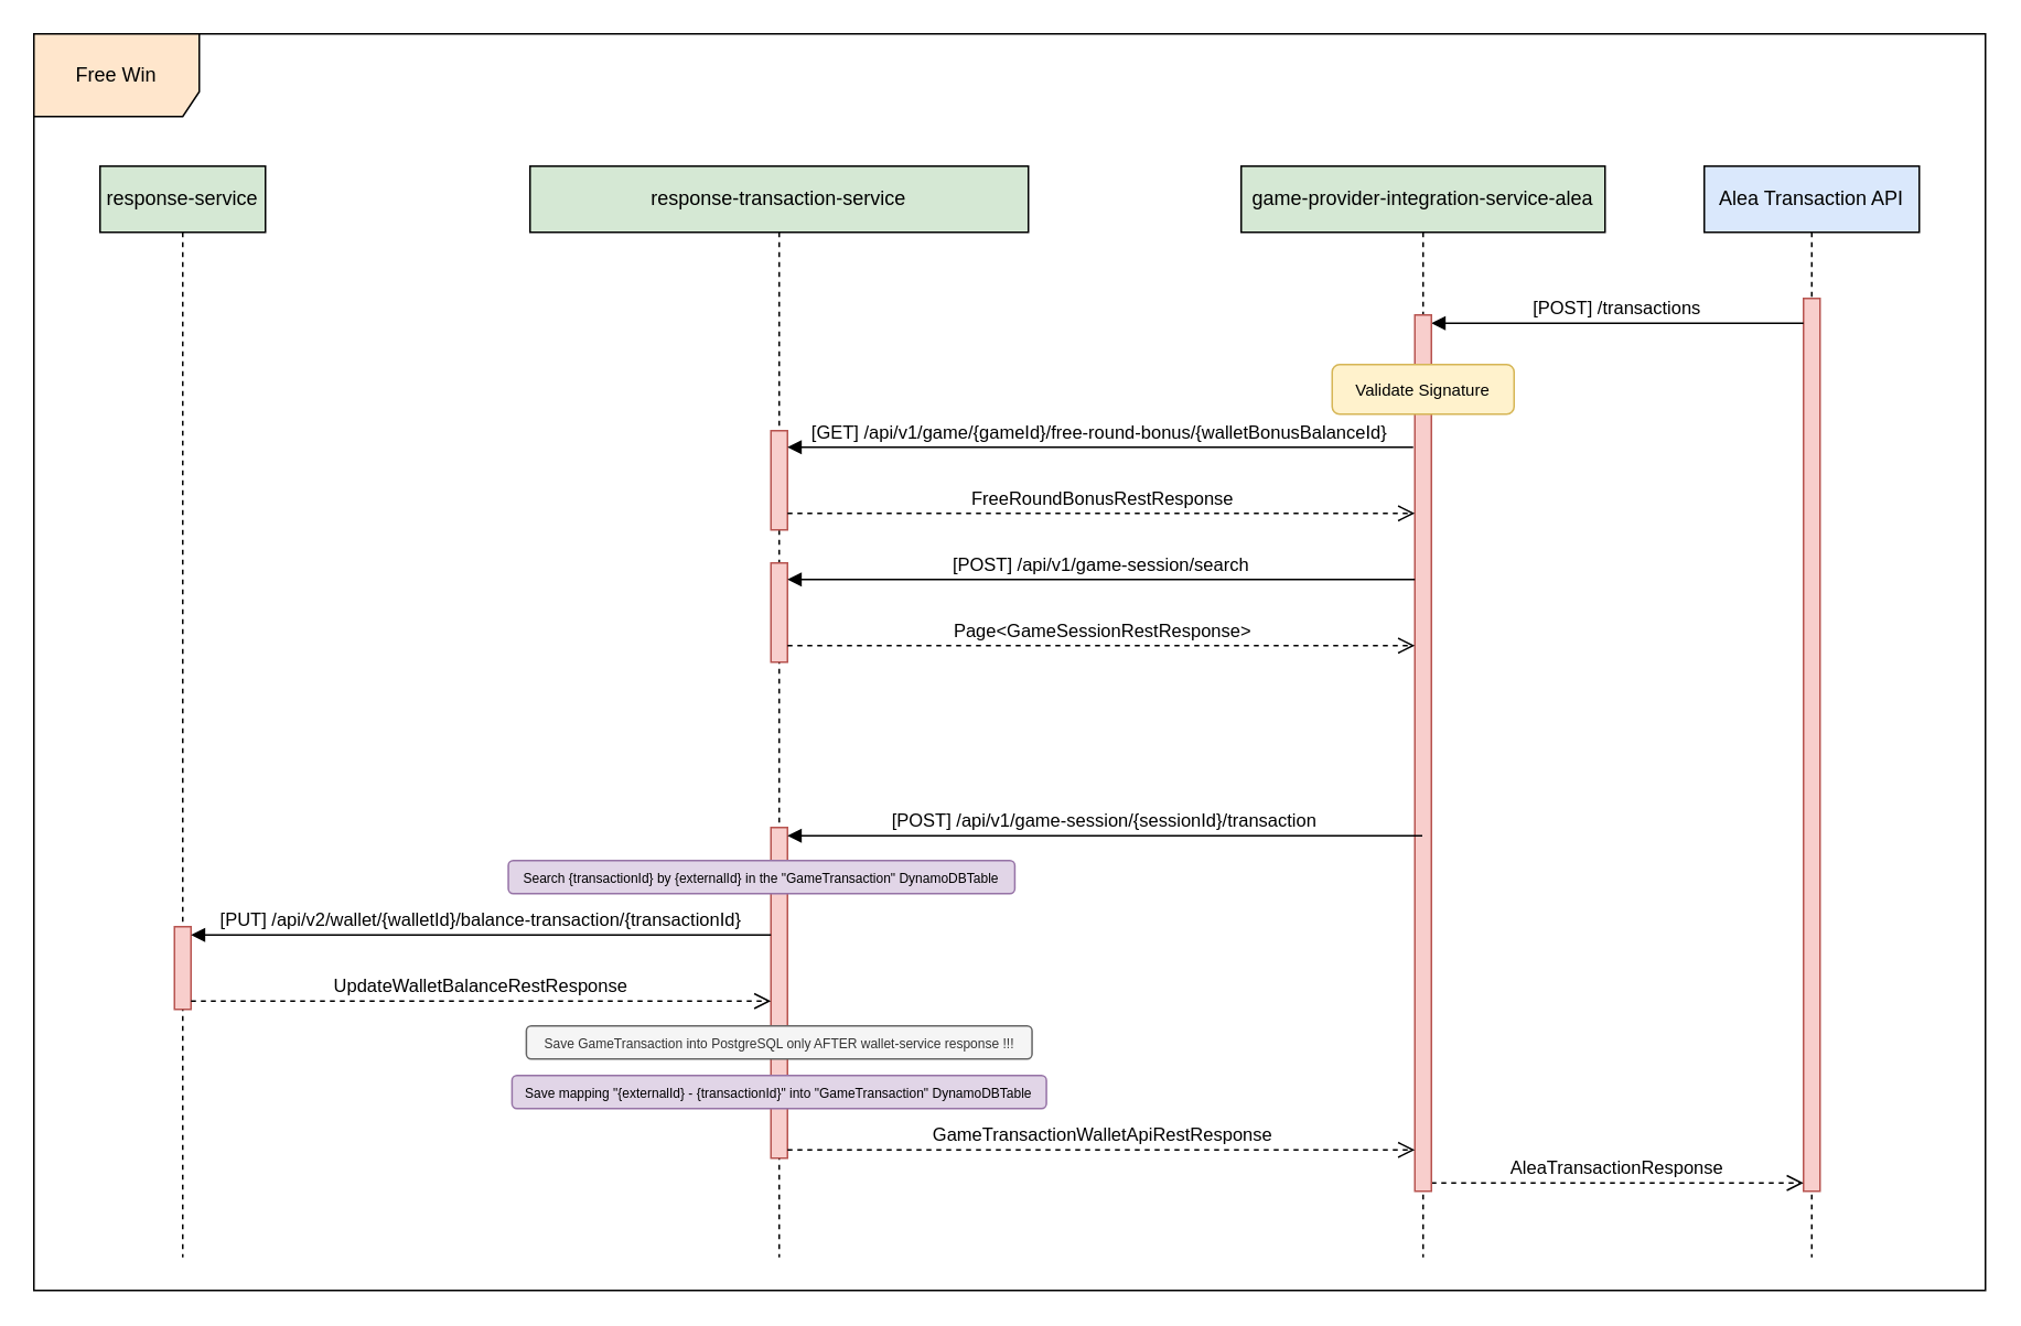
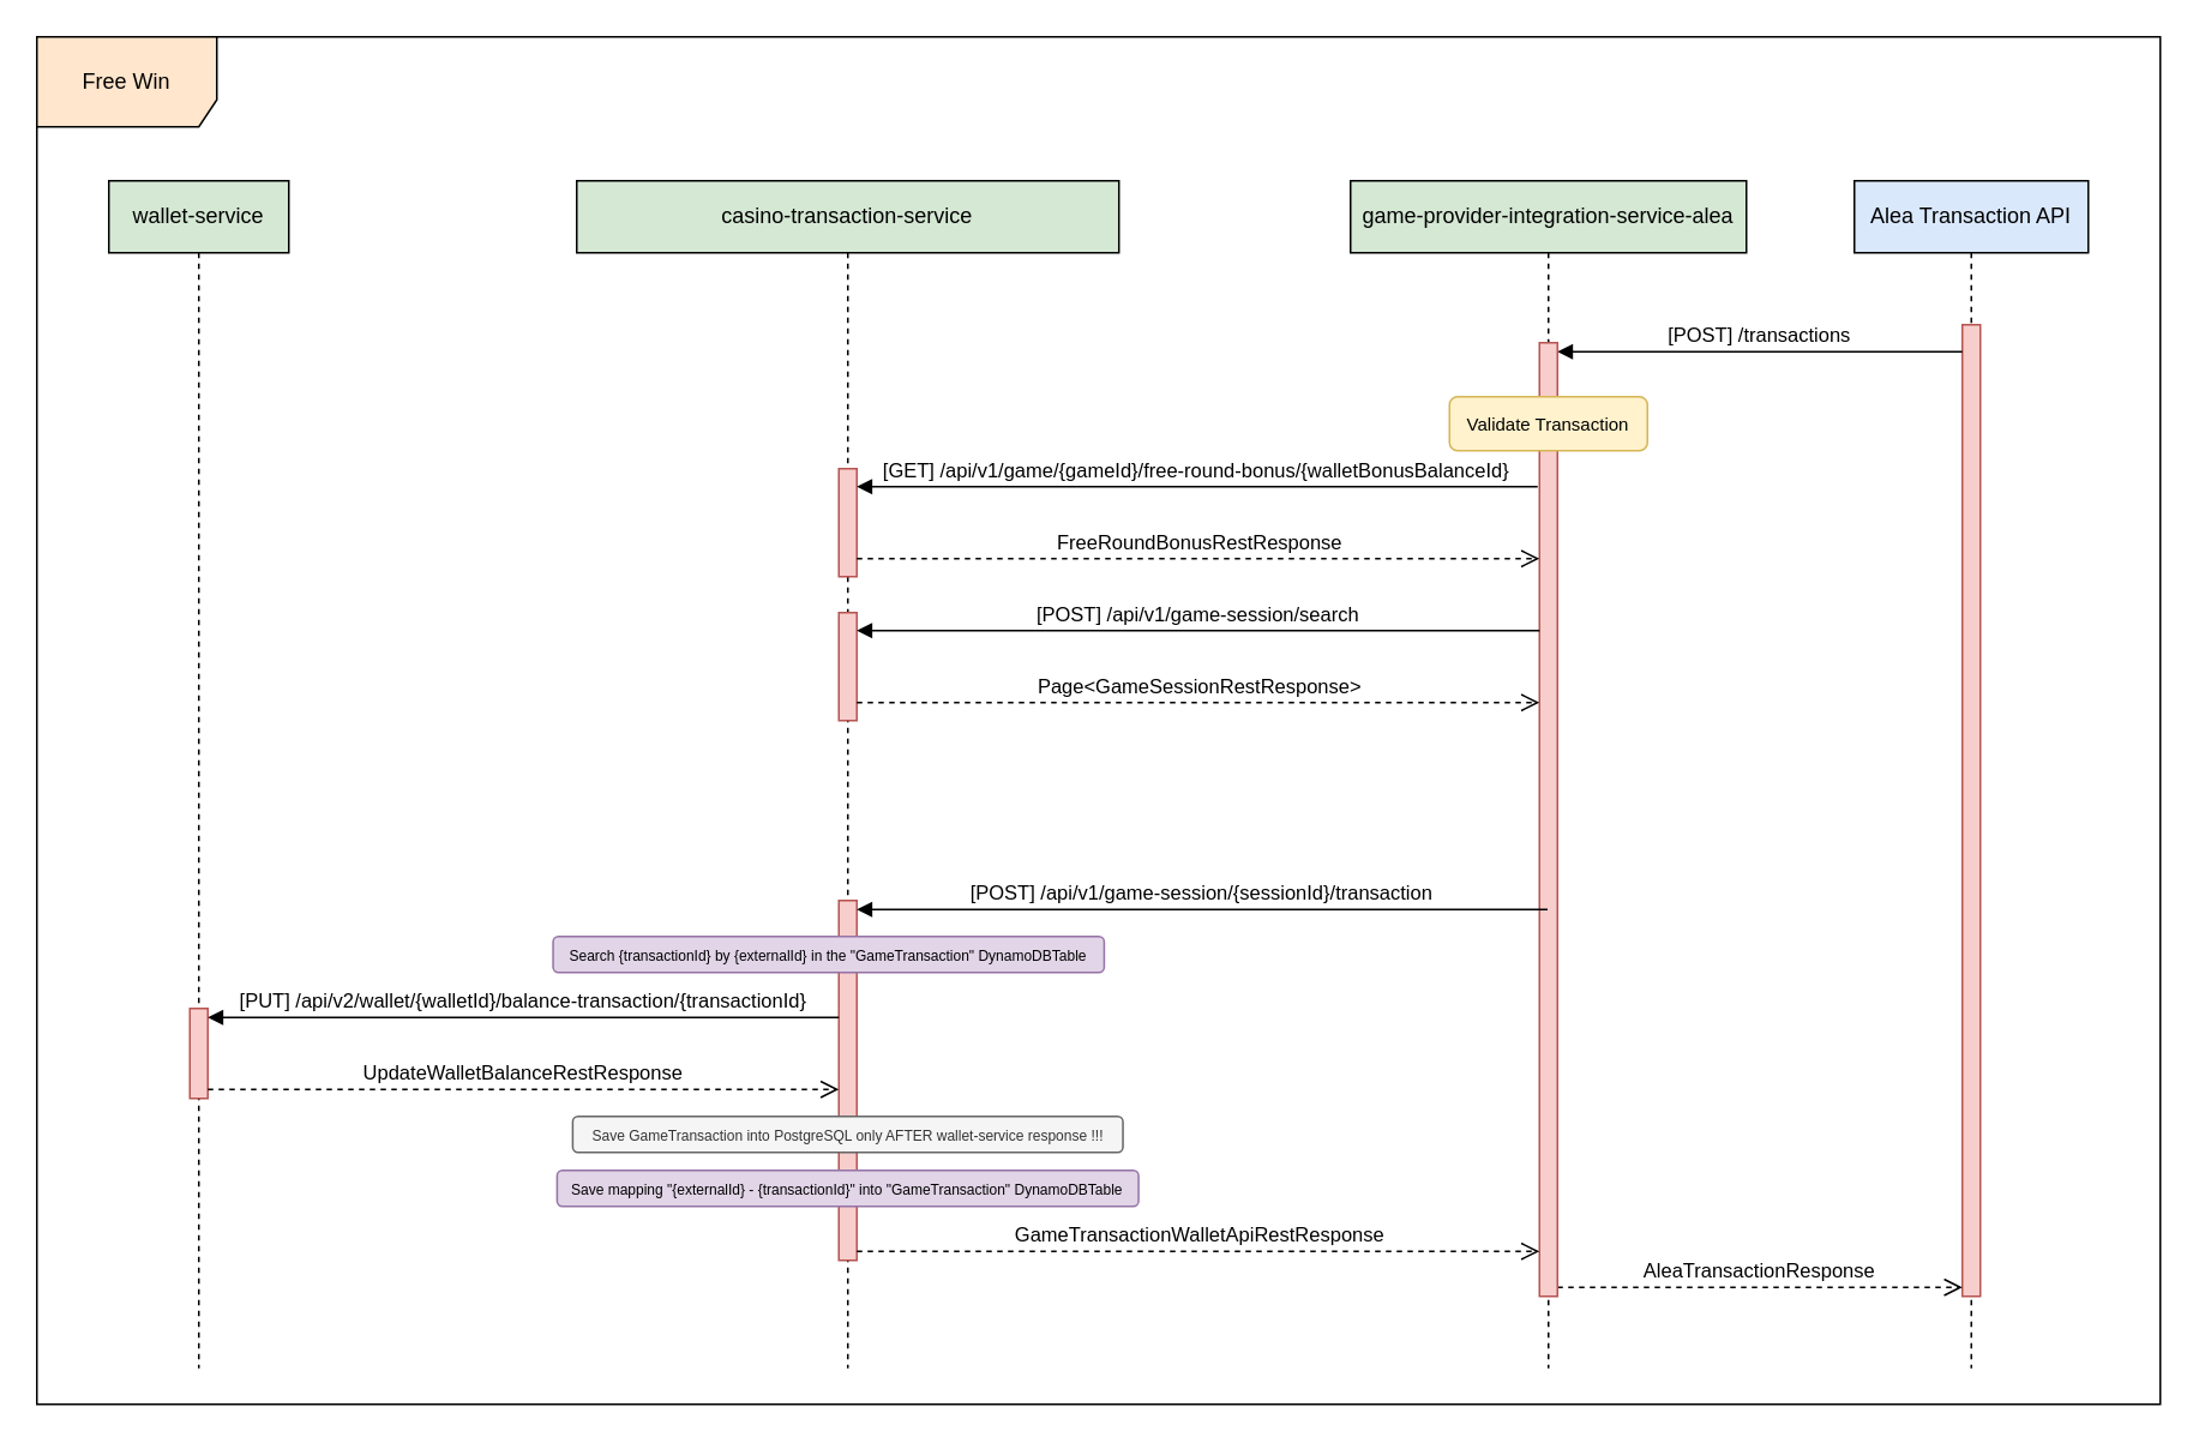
  <mxCell id="0" />
  <mxCell id="1" parent="0" />
  <mxCell id="2" value="Alea Transaction API" style="shape=umlLifeline;perimeter=lifelinePerimeter;whiteSpace=wrap;html=1;container=1;dropTarget=0;collapsible=0;recursiveResize=0;outlineConnect=0;portConstraint=eastwest;newEdgeStyle={&quot;curved&quot;:0,&quot;rounded&quot;:0};fillColor=#dae8fc;strokeColor=#000000;" parent="1" vertex="1"><mxGeometry x="1030" y="100" width="130" height="660" as="geometry" /></mxCell>
  <mxCell id="3" value="" style="html=1;points=[[0,0,0,0,5],[0,1,0,0,-5],[1,0,0,0,5],[1,1,0,0,-5]];perimeter=orthogonalPerimeter;outlineConnect=0;targetShapes=umlLifeline;portConstraint=eastwest;newEdgeStyle={&quot;curved&quot;:0,&quot;rounded&quot;:0};fillColor=#f8cecc;strokeColor=#b85450;" parent="2" vertex="1"><mxGeometry x="60" y="80" width="10" height="540" as="geometry" /></mxCell>
  <mxCell id="4" value="Free Win" style="shape=umlFrame;whiteSpace=wrap;html=1;pointerEvents=0;width=100;height=50;fillColor=#ffe6cc;strokeColor=#000000;" parent="1" vertex="1"><mxGeometry x="20" y="20" width="1180" height="760" as="geometry" /></mxCell>
  <mxCell id="5" value="[POST] /transactions" style="html=1;verticalAlign=bottom;endArrow=block;curved=0;rounded=0;entryX=1;entryY=0;entryDx=0;entryDy=5;entryPerimeter=0;" parent="1" source="3" target="19" edge="1"><mxGeometry width="80" relative="1" as="geometry"><mxPoint x="1090" y="180" as="sourcePoint" /><mxPoint x="830" y="185" as="targetPoint" /></mxGeometry></mxCell>
  <mxCell id="6" value="AleaTransactionResponse" style="html=1;verticalAlign=bottom;endArrow=open;dashed=1;endSize=8;curved=0;rounded=0;exitX=1;exitY=1;exitDx=0;exitDy=-5;exitPerimeter=0;" parent="1" source="19" target="3" edge="1"><mxGeometry x="-0.001" relative="1" as="geometry"><mxPoint x="850" y="460" as="sourcePoint" /><mxPoint x="1080" y="460" as="targetPoint" /><mxPoint as="offset" /></mxGeometry></mxCell>
- <mxCell id="7" value="response-service" style="shape=umlLifeline;perimeter=lifelinePerimeter;whiteSpace=wrap;html=1;container=1;dropTarget=0;collapsible=0;recursiveResize=0;outlineConnect=0;portConstraint=eastwest;newEdgeStyle={&quot;curved&quot;:0,&quot;rounded&quot;:0};fillColor=#d5e8d4;strokeColor=#000000;" parent="1" vertex="1"><mxGeometry x="60" y="100" width="100" height="660" as="geometry" /></mxCell>
+ <mxCell id="7" value="wallet-service" style="shape=umlLifeline;perimeter=lifelinePerimeter;whiteSpace=wrap;html=1;container=1;dropTarget=0;collapsible=0;recursiveResize=0;outlineConnect=0;portConstraint=eastwest;newEdgeStyle={&quot;curved&quot;:0,&quot;rounded&quot;:0};fillColor=#d5e8d4;strokeColor=#000000;" parent="1" vertex="1"><mxGeometry x="60" y="100" width="100" height="660" as="geometry" /></mxCell>
  <mxCell id="8" value="" style="html=1;points=[[0,0,0,0,5],[0,1,0,0,-5],[1,0,0,0,5],[1,1,0,0,-5]];perimeter=orthogonalPerimeter;outlineConnect=0;targetShapes=umlLifeline;portConstraint=eastwest;newEdgeStyle={&quot;curved&quot;:0,&quot;rounded&quot;:0};fillColor=#f8cecc;strokeColor=#b85450;" parent="7" vertex="1"><mxGeometry x="45" y="460" width="10" height="50" as="geometry" /></mxCell>
- <mxCell id="9" value="response-transaction-service" style="shape=umlLifeline;perimeter=lifelinePerimeter;whiteSpace=wrap;html=1;container=1;dropTarget=0;collapsible=0;recursiveResize=0;outlineConnect=0;portConstraint=eastwest;newEdgeStyle={&quot;curved&quot;:0,&quot;rounded&quot;:0};fillColor=#d5e8d4;strokeColor=#000000;" parent="1" vertex="1"><mxGeometry x="320" y="100" width="301.32" height="660" as="geometry" /></mxCell>
+ <mxCell id="9" value="casino-transaction-service" style="shape=umlLifeline;perimeter=lifelinePerimeter;whiteSpace=wrap;html=1;container=1;dropTarget=0;collapsible=0;recursiveResize=0;outlineConnect=0;portConstraint=eastwest;newEdgeStyle={&quot;curved&quot;:0,&quot;rounded&quot;:0};fillColor=#d5e8d4;strokeColor=#000000;" parent="1" vertex="1"><mxGeometry x="320" y="100" width="301.32" height="660" as="geometry" /></mxCell>
  <mxCell id="10" value="" style="html=1;points=[[0,0,0,0,5],[0,1,0,0,-5],[1,0,0,0,5],[1,1,0,0,-5]];perimeter=orthogonalPerimeter;outlineConnect=0;targetShapes=umlLifeline;portConstraint=eastwest;newEdgeStyle={&quot;curved&quot;:0,&quot;rounded&quot;:0};fillColor=#f8cecc;strokeColor=#b85450;" parent="9" vertex="1"><mxGeometry x="145.66" y="400" width="10" height="200" as="geometry" /></mxCell>
  <mxCell id="11" value="&lt;span style=&quot;text-wrap-mode: nowrap;&quot;&gt;&lt;font style=&quot;font-size: 8px;&quot;&gt;Save mapping &quot;{externalId} -&amp;nbsp;{transactionId}&quot; into &quot;GameTransaction&quot; DynamoDBTable&lt;/font&gt;&lt;/span&gt;" style="rounded=1;whiteSpace=wrap;html=1;fillColor=#e1d5e7;strokeColor=#9673a6;container=0;portConstraint=none;" parent="9" vertex="1"><mxGeometry x="-10.91" y="550" width="323.13" height="20" as="geometry"><mxRectangle x="-14.21" y="410" width="350" height="30" as="alternateBounds" /></mxGeometry></mxCell>
  <mxCell id="12" value="&lt;font style=&quot;font-size: 8px;&quot;&gt;&lt;span style=&quot;text-wrap-mode: nowrap; text-align: left;&quot;&gt;Save GameTransaction into PostgreSQL only AFTER wallet-service&amp;nbsp;&lt;/span&gt;&lt;span style=&quot;text-wrap-mode: nowrap; text-align: left;&quot;&gt;response&amp;nbsp;&lt;/span&gt;&lt;span style=&quot;text-wrap-mode: nowrap; text-align: left;&quot;&gt;!!!&lt;/span&gt;&lt;/font&gt;" style="rounded=1;whiteSpace=wrap;html=1;fillColor=#f5f5f5;strokeColor=#666666;container=0;portConstraint=none;fontColor=#333333;" parent="9" vertex="1"><mxGeometry x="-2.23" y="520" width="305.77" height="20" as="geometry"><mxRectangle x="-14.21" y="410" width="350" height="30" as="alternateBounds" /></mxGeometry></mxCell>
  <mxCell id="13" value="&lt;span style=&quot;text-wrap-mode: nowrap;&quot;&gt;&lt;font style=&quot;font-size: 8px;&quot;&gt;Search {transactionId} by {externalId} in the &quot;GameTransaction&quot; DynamoDBTable&lt;/font&gt;&lt;/span&gt;" style="rounded=1;whiteSpace=wrap;html=1;fillColor=#e1d5e7;strokeColor=#9673a6;container=0;" parent="9" vertex="1"><mxGeometry x="-13.13" y="420" width="306.25" height="20" as="geometry"><mxRectangle x="466.88" y="440" width="330" height="30" as="alternateBounds" /></mxGeometry></mxCell>
  <mxCell id="14" value="[PUT]&amp;nbsp;/api/v2/wallet/{walletId}/balance-transaction/{transactionId}" style="html=1;verticalAlign=bottom;endArrow=block;curved=0;rounded=0;entryX=1;entryY=0;entryDx=0;entryDy=5;entryPerimeter=0;" parent="9" target="8" edge="1"><mxGeometry x="0.002" width="80" relative="1" as="geometry"><mxPoint x="145.66" y="465" as="sourcePoint" /><mxPoint x="-45" y="510" as="targetPoint" /><mxPoint as="offset" /></mxGeometry></mxCell>
  <mxCell id="15" value="UpdateWalletBalanceRestResponse" style="html=1;verticalAlign=bottom;endArrow=open;dashed=1;endSize=8;curved=0;rounded=0;exitX=1;exitY=1;exitDx=0;exitDy=-5;exitPerimeter=0;" parent="9" source="8" edge="1"><mxGeometry x="-0.003" relative="1" as="geometry"><mxPoint x="-75" y="540" as="sourcePoint" /><mxPoint x="145.66" y="505" as="targetPoint" /><mxPoint as="offset" /></mxGeometry></mxCell>
  <mxCell id="16" value="" style="html=1;points=[[0,0,0,0,5],[0,1,0,0,-5],[1,0,0,0,5],[1,1,0,0,-5]];perimeter=orthogonalPerimeter;outlineConnect=0;targetShapes=umlLifeline;portConstraint=eastwest;newEdgeStyle={&quot;curved&quot;:0,&quot;rounded&quot;:0};fillColor=#f8cecc;strokeColor=#b85450;" vertex="1" parent="9"><mxGeometry x="145.66" y="160" width="10" height="60" as="geometry" /></mxCell>
  <mxCell id="17" value="" style="html=1;points=[[0,0,0,0,5],[0,1,0,0,-5],[1,0,0,0,5],[1,1,0,0,-5]];perimeter=orthogonalPerimeter;outlineConnect=0;targetShapes=umlLifeline;portConstraint=eastwest;newEdgeStyle={&quot;curved&quot;:0,&quot;rounded&quot;:0};fillColor=#f8cecc;strokeColor=#b85450;" vertex="1" parent="9"><mxGeometry x="145.66" y="240" width="10" height="60" as="geometry" /></mxCell>
  <mxCell id="18" value="game-provider-integration-service-alea" style="shape=umlLifeline;perimeter=lifelinePerimeter;whiteSpace=wrap;html=1;container=1;dropTarget=0;collapsible=0;recursiveResize=0;outlineConnect=0;portConstraint=eastwest;newEdgeStyle={&quot;curved&quot;:0,&quot;rounded&quot;:0};fillColor=#d5e8d4;strokeColor=#000000;" parent="1" vertex="1"><mxGeometry x="750" y="100" width="220" height="660" as="geometry" /></mxCell>
  <mxCell id="19" value="" style="html=1;points=[[0,0,0,0,5],[0,1,0,0,-5],[1,0,0,0,5],[1,1,0,0,-5]];perimeter=orthogonalPerimeter;outlineConnect=0;targetShapes=umlLifeline;portConstraint=eastwest;newEdgeStyle={&quot;curved&quot;:0,&quot;rounded&quot;:0};fillColor=#f8cecc;strokeColor=#b85450;container=0;" parent="18" vertex="1"><mxGeometry x="105" y="90" width="10" height="530" as="geometry" /></mxCell>
- <mxCell id="20" value="&lt;font style=&quot;font-size: 10px;&quot;&gt;Validate Signature&lt;/font&gt;" style="rounded=1;whiteSpace=wrap;html=1;fillColor=#fff2cc;strokeColor=#d6b656;" parent="1" vertex="1"><mxGeometry x="805" y="220" width="110" height="30" as="geometry" /></mxCell>
+ <mxCell id="20" value="&lt;font style=&quot;font-size: 10px;&quot;&gt;Validate Transaction&lt;/font&gt;" style="rounded=1;whiteSpace=wrap;html=1;fillColor=#fff2cc;strokeColor=#d6b656;" parent="1" vertex="1"><mxGeometry x="805" y="220" width="110" height="30" as="geometry" /></mxCell>
  <mxCell id="21" value="GameTransactionWalletApiRestResponse" style="html=1;verticalAlign=bottom;endArrow=open;dashed=1;endSize=8;curved=0;rounded=0;exitX=1;exitY=1;exitDx=0;exitDy=-5;exitPerimeter=0;" parent="1" source="10" target="19" edge="1"><mxGeometry relative="1" as="geometry"><mxPoint x="515" y="485" as="sourcePoint" /><mxPoint x="860" y="695" as="targetPoint" /></mxGeometry></mxCell>
  <mxCell id="22" value="[POST] /api/v1/game-session/{sessionId}/transaction" style="html=1;verticalAlign=bottom;endArrow=block;curved=0;rounded=0;entryX=1;entryY=0;entryDx=0;entryDy=5;entryPerimeter=0;" parent="1" source="18" target="10" edge="1"><mxGeometry x="0.004" width="80" relative="1" as="geometry"><mxPoint x="870" y="325" as="sourcePoint" /><mxPoint x="525" y="195" as="targetPoint" /><mxPoint as="offset" /></mxGeometry></mxCell>
  <mxCell id="23" value="[GET] /api/v1/game/{gameId}/free-round-bonus/{walletBonusBalanceId}" style="html=1;verticalAlign=bottom;endArrow=block;curved=0;rounded=0;" edge="1" parent="1" target="16"><mxGeometry x="0.004" width="80" relative="1" as="geometry"><mxPoint x="854" y="270" as="sourcePoint" /><mxPoint x="530" y="270" as="targetPoint" /><mxPoint as="offset" /></mxGeometry></mxCell>
  <mxCell id="24" value="FreeRoundBonusRestResponse" style="html=1;verticalAlign=bottom;endArrow=open;dashed=1;endSize=8;curved=0;rounded=0;" edge="1" parent="1"><mxGeometry relative="1" as="geometry"><mxPoint x="475.66" y="310" as="sourcePoint" /><mxPoint x="855" y="310" as="targetPoint" /></mxGeometry></mxCell>
  <mxCell id="25" value="[POST] /api/v1/game-session/search" style="html=1;verticalAlign=bottom;endArrow=block;curved=0;rounded=0;" edge="1" parent="1" target="17"><mxGeometry x="0.004" width="80" relative="1" as="geometry"><mxPoint x="855" y="350" as="sourcePoint" /><mxPoint x="480" y="350" as="targetPoint" /><mxPoint as="offset" /></mxGeometry></mxCell>
  <mxCell id="26" value="Page&amp;lt;GameSessionRestResponse&amp;gt;" style="html=1;verticalAlign=bottom;endArrow=open;dashed=1;endSize=8;curved=0;rounded=0;" edge="1" parent="1"><mxGeometry relative="1" as="geometry"><mxPoint x="475.66" y="390" as="sourcePoint" /><mxPoint x="855" y="390" as="targetPoint" /></mxGeometry></mxCell>
